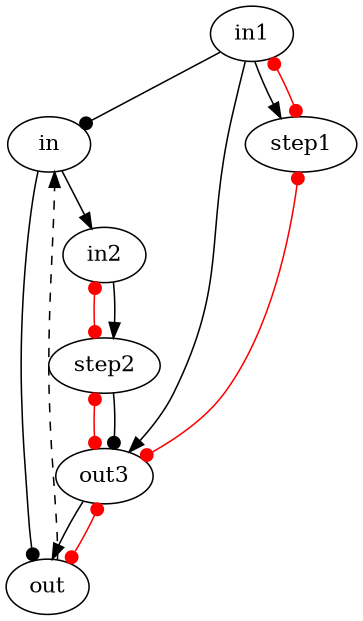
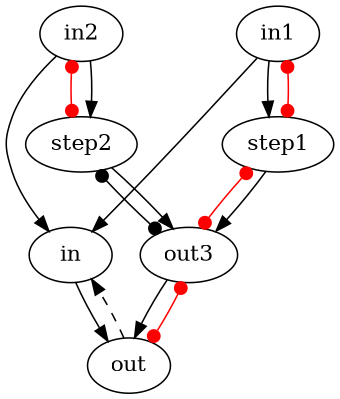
  digraph {
    in
    out
    n3 [label=out3]
    step2
    in2
    in1
    step1
-   in -> out [arrowhead=dot]
+   in -> out
    out -> in [style=dashed]
    n3 -> out
    n3 -> out [arrowhead=dot arrowtail=dot color=red dir=both]
-   step2 -> n3 [arrowhead=dot arrowtail=dot color=red dir=both]
-   step2 -> n3 [arrowhead=dot]
-   in -> in2
+   step2 -> n3 [arrowhead=dot arrowtail=dot color=black dir=both]
+   step2 -> n3
+   in2 -> in
    in2 -> step2 [arrowhead=dot arrowtail=dot color=red dir=both]
    in2 -> step2
-   in1 -> in [arrowhead=dot]
+   in1 -> in
    in1 -> step1
    in1 -> step1 [arrowhead=dot arrowtail=dot color=red dir=both]
    step1 -> n3 [arrowhead=dot arrowtail=dot color=red dir=both]
-   in1 -> n3
+   step1 -> n3
  }
